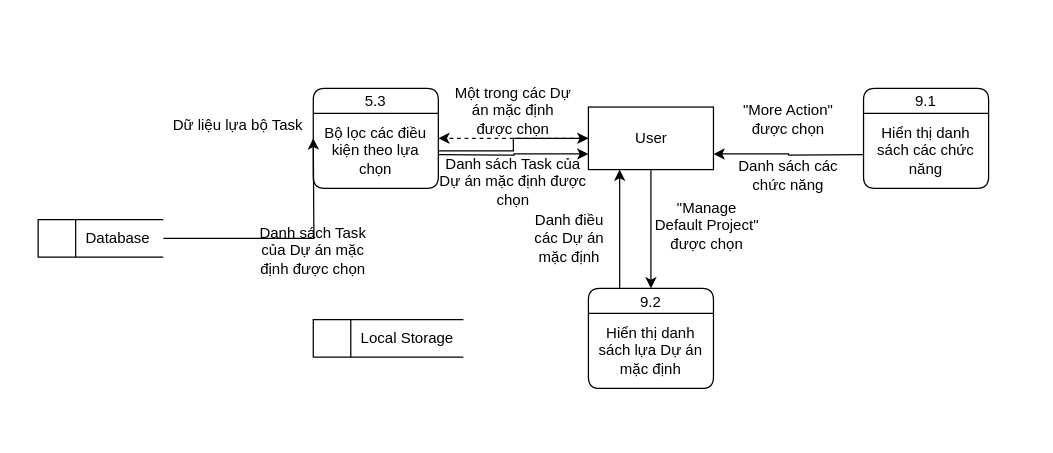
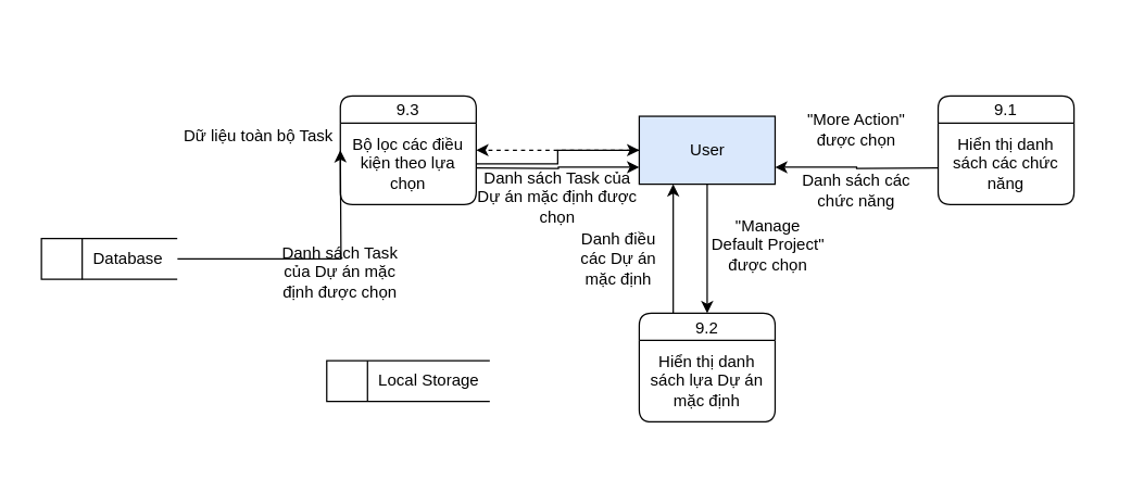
  <mxCell id="0" />
  <mxCell id="1" parent="0" />
  <mxCell id="2" value="" style="rounded=0;whiteSpace=wrap;html=1;strokeColor=none;" parent="1" vertex="1"><mxGeometry x="20" y="20" width="800" height="320" as="geometry" /></mxCell>
  <mxCell id="3" style="edgeStyle=orthogonalEdgeStyle;rounded=0;orthogonalLoop=1;jettySize=auto;html=1;entryX=0.5;entryY=0;entryDx=0;entryDy=0;" parent="1" source="5" target="11" edge="1"><mxGeometry relative="1" as="geometry" /></mxCell>
  <mxCell id="4" style="edgeStyle=orthogonalEdgeStyle;rounded=0;orthogonalLoop=1;jettySize=auto;html=1;entryX=1;entryY=0.5;entryDx=0;entryDy=0;dashed=1;" parent="1" source="5" target="17" edge="1"><mxGeometry relative="1" as="geometry"><mxPoint x="370" y="110" as="targetPoint" /></mxGeometry></mxCell>
- <mxCell id="5" value="User" style="html=1;dashed=0;whitespace=wrap;" parent="1" vertex="1"><mxGeometry x="470" y="85" width="100" height="50" as="geometry" /></mxCell>
+ <mxCell id="5" value="User" style="html=1;dashed=0;whitespace=wrap;fillColor=#dae8fc;" parent="1" vertex="1"><mxGeometry x="470" y="85" width="100" height="50" as="geometry" /></mxCell>
  <mxCell id="6" style="edgeStyle=orthogonalEdgeStyle;rounded=0;orthogonalLoop=1;jettySize=auto;html=1;entryX=1;entryY=0.75;entryDx=0;entryDy=0;" parent="1" target="5" edge="1"><mxGeometry relative="1" as="geometry"><mxPoint x="690" y="123" as="sourcePoint" /></mxGeometry></mxCell>
  <mxCell id="7" value="9.1" style="swimlane;fontStyle=0;childLayout=stackLayout;horizontal=1;startSize=20;fillColor=#ffffff;horizontalStack=0;resizeParent=1;resizeParentMax=0;resizeLast=0;collapsible=0;marginBottom=0;swimlaneFillColor=#ffffff;rounded=1;" parent="1" vertex="1"><mxGeometry x="690" y="70" width="100" height="80" as="geometry" /></mxCell>
  <mxCell id="8" value="Hiển thị danh sách các chức năng" style="text;html=1;strokeColor=none;fillColor=none;align=center;verticalAlign=middle;whiteSpace=wrap;rounded=0;" parent="7" vertex="1"><mxGeometry y="20" width="100" height="60" as="geometry" /></mxCell>
  <mxCell id="9" value="&quot;More Action&quot;&lt;br&gt;được chọn" style="text;html=1;strokeColor=none;fillColor=none;align=center;verticalAlign=middle;whiteSpace=wrap;rounded=0;" parent="1" vertex="1"><mxGeometry x="570" y="85" width="120" height="20" as="geometry" /></mxCell>
  <mxCell id="10" style="edgeStyle=orthogonalEdgeStyle;rounded=0;orthogonalLoop=1;jettySize=auto;html=1;entryX=0.25;entryY=1;entryDx=0;entryDy=0;exitX=0.25;exitY=0;exitDx=0;exitDy=0;" parent="1" source="11" target="5" edge="1"><mxGeometry relative="1" as="geometry" /></mxCell>
  <mxCell id="11" value="9.2" style="swimlane;fontStyle=0;childLayout=stackLayout;horizontal=1;startSize=20;fillColor=#ffffff;horizontalStack=0;resizeParent=1;resizeParentMax=0;resizeLast=0;collapsible=0;marginBottom=0;swimlaneFillColor=#ffffff;rounded=1;" parent="1" vertex="1"><mxGeometry x="470" y="230" width="100" height="80" as="geometry" /></mxCell>
  <mxCell id="12" value="Hiển thị danh sách lựa Dự án mặc định" style="text;html=1;strokeColor=none;fillColor=none;align=center;verticalAlign=middle;whiteSpace=wrap;rounded=0;" parent="11" vertex="1"><mxGeometry y="20" width="100" height="60" as="geometry" /></mxCell>
  <mxCell id="13" value="&quot;Manage Default Project&quot; được chọn" style="text;html=1;strokeColor=none;fillColor=none;align=center;verticalAlign=middle;whiteSpace=wrap;rounded=0;" parent="1" vertex="1"><mxGeometry x="520" y="135" width="90" height="90" as="geometry" /></mxCell>
  <mxCell id="14" value="Danh sách các&lt;br&gt;chức năng" style="text;html=1;strokeColor=none;fillColor=none;align=center;verticalAlign=middle;whiteSpace=wrap;rounded=0;" parent="1" vertex="1"><mxGeometry x="570" y="130" width="120" height="20" as="geometry" /></mxCell>
  <mxCell id="15" value="Danh điều các Dự án mặc định" style="text;html=1;strokeColor=none;fillColor=none;align=center;verticalAlign=middle;whiteSpace=wrap;rounded=0;" parent="1" vertex="1"><mxGeometry x="420" y="150" width="70" height="80" as="geometry" /></mxCell>
  <mxCell id="16" style="edgeStyle=orthogonalEdgeStyle;rounded=0;orthogonalLoop=1;jettySize=auto;html=1;entryX=0;entryY=0.75;entryDx=0;entryDy=0;" parent="1" target="5" edge="1"><mxGeometry relative="1" as="geometry"><mxPoint x="350" y="123" as="sourcePoint" /></mxGeometry></mxCell>
- <mxCell id="17" value="5.3" style="swimlane;fontStyle=0;childLayout=stackLayout;horizontal=1;startSize=20;fillColor=#ffffff;horizontalStack=0;resizeParent=1;resizeParentMax=0;resizeLast=0;collapsible=0;marginBottom=0;swimlaneFillColor=#ffffff;rounded=1;" parent="1" vertex="1"><mxGeometry x="250" y="70" width="100" height="80" as="geometry" /></mxCell>
+ <mxCell id="17" value="9.3" style="swimlane;fontStyle=0;childLayout=stackLayout;horizontal=1;startSize=20;fillColor=#ffffff;horizontalStack=0;resizeParent=1;resizeParentMax=0;resizeLast=0;collapsible=0;marginBottom=0;swimlaneFillColor=#ffffff;rounded=1;" parent="1" vertex="1"><mxGeometry x="250" y="70" width="100" height="80" as="geometry" /></mxCell>
  <mxCell id="18" value="Bộ lọc các điều kiện theo lựa chọn" style="text;html=1;strokeColor=none;fillColor=none;align=center;verticalAlign=middle;whiteSpace=wrap;rounded=0;" parent="17" vertex="1"><mxGeometry y="20" width="100" height="60" as="geometry" /></mxCell>
- <mxCell id="19" value="Một trong các Dự án mặc định &lt;br&gt;được chọn" style="text;html=1;strokeColor=none;fillColor=none;align=center;verticalAlign=middle;whiteSpace=wrap;rounded=0;" parent="1" vertex="1"><mxGeometry x="360" y="70" width="100" height="35" as="geometry" /></mxCell>
  <mxCell id="20" style="edgeStyle=orthogonalEdgeStyle;rounded=0;orthogonalLoop=1;jettySize=auto;html=1;" parent="1" source="21" edge="1"><mxGeometry relative="1" as="geometry"><mxPoint x="250" y="110" as="targetPoint" /></mxGeometry></mxCell>
  <mxCell id="21" value="&amp;nbsp; &amp;nbsp; &amp;nbsp; &amp;nbsp; &amp;nbsp; Database" style="html=1;dashed=0;whitespace=wrap;shape=mxgraph.dfd.dataStoreID;align=left;spacingLeft=3;points=[[0,0],[0.5,0],[1,0],[0,0.5],[1,0.5],[0,1],[0.5,1],[1,1]];rounded=1;" parent="1" vertex="1"><mxGeometry x="30" y="175" width="100" height="30" as="geometry" /></mxCell>
- <mxCell id="22" value="Dữ liệu lựa bộ Task" style="text;html=1;strokeColor=none;fillColor=none;align=center;verticalAlign=middle;whiteSpace=wrap;rounded=0;" parent="1" vertex="1"><mxGeometry x="130" y="90" width="120" height="20" as="geometry" /></mxCell>
+ <mxCell id="22" value="Dữ liệu toàn bộ Task" style="text;html=1;strokeColor=none;fillColor=none;align=center;verticalAlign=middle;whiteSpace=wrap;rounded=0;" parent="1" vertex="1"><mxGeometry x="130" y="90" width="120" height="20" as="geometry" /></mxCell>
  <mxCell id="23" value="Danh sách Task của Dự án mặc định được chọn" style="text;html=1;strokeColor=none;fillColor=none;align=center;verticalAlign=middle;whiteSpace=wrap;rounded=0;" parent="1" vertex="1"><mxGeometry x="350" y="135" width="120" height="20" as="geometry" /></mxCell>
- <mxCell id="24" value="&amp;nbsp; &amp;nbsp; &amp;nbsp; &amp;nbsp; &amp;nbsp; Local Storage" style="html=1;dashed=0;whitespace=wrap;shape=mxgraph.dfd.dataStoreID;align=left;spacingLeft=3;points=[[0,0],[0.5,0],[1,0],[0,0.5],[1,0.5],[0,1],[0.5,1],[1,1]];rounded=1;" parent="1" vertex="1"><mxGeometry x="250" y="255" width="120" height="30" as="geometry" /></mxCell>
+ <mxCell id="24" value="&amp;nbsp; &amp;nbsp; &amp;nbsp; &amp;nbsp; &amp;nbsp; Local Storage" style="html=1;dashed=0;whitespace=wrap;shape=mxgraph.dfd.dataStoreID;align=left;spacingLeft=3;points=[[0,0],[0.5,0],[1,0],[0,0.5],[1,0.5],[0,1],[0.5,1],[1,1]];rounded=1;" parent="1" vertex="1"><mxGeometry x="240" y="265" width="120" height="30" as="geometry" /></mxCell>
  <mxCell id="25" style="edgeStyle=orthogonalEdgeStyle;rounded=0;orthogonalLoop=1;jettySize=auto;html=1;" parent="1" source="18" target="5" edge="1"><mxGeometry relative="1" as="geometry" /></mxCell>
  <mxCell id="26" value="Danh sách Task&lt;br&gt;của Dự án mặc&lt;br&gt;định được chọn" style="text;html=1;strokeColor=none;fillColor=none;align=center;verticalAlign=middle;whiteSpace=wrap;rounded=0;" parent="1" vertex="1"><mxGeometry x="190" y="190" width="120" height="20" as="geometry" /></mxCell>
